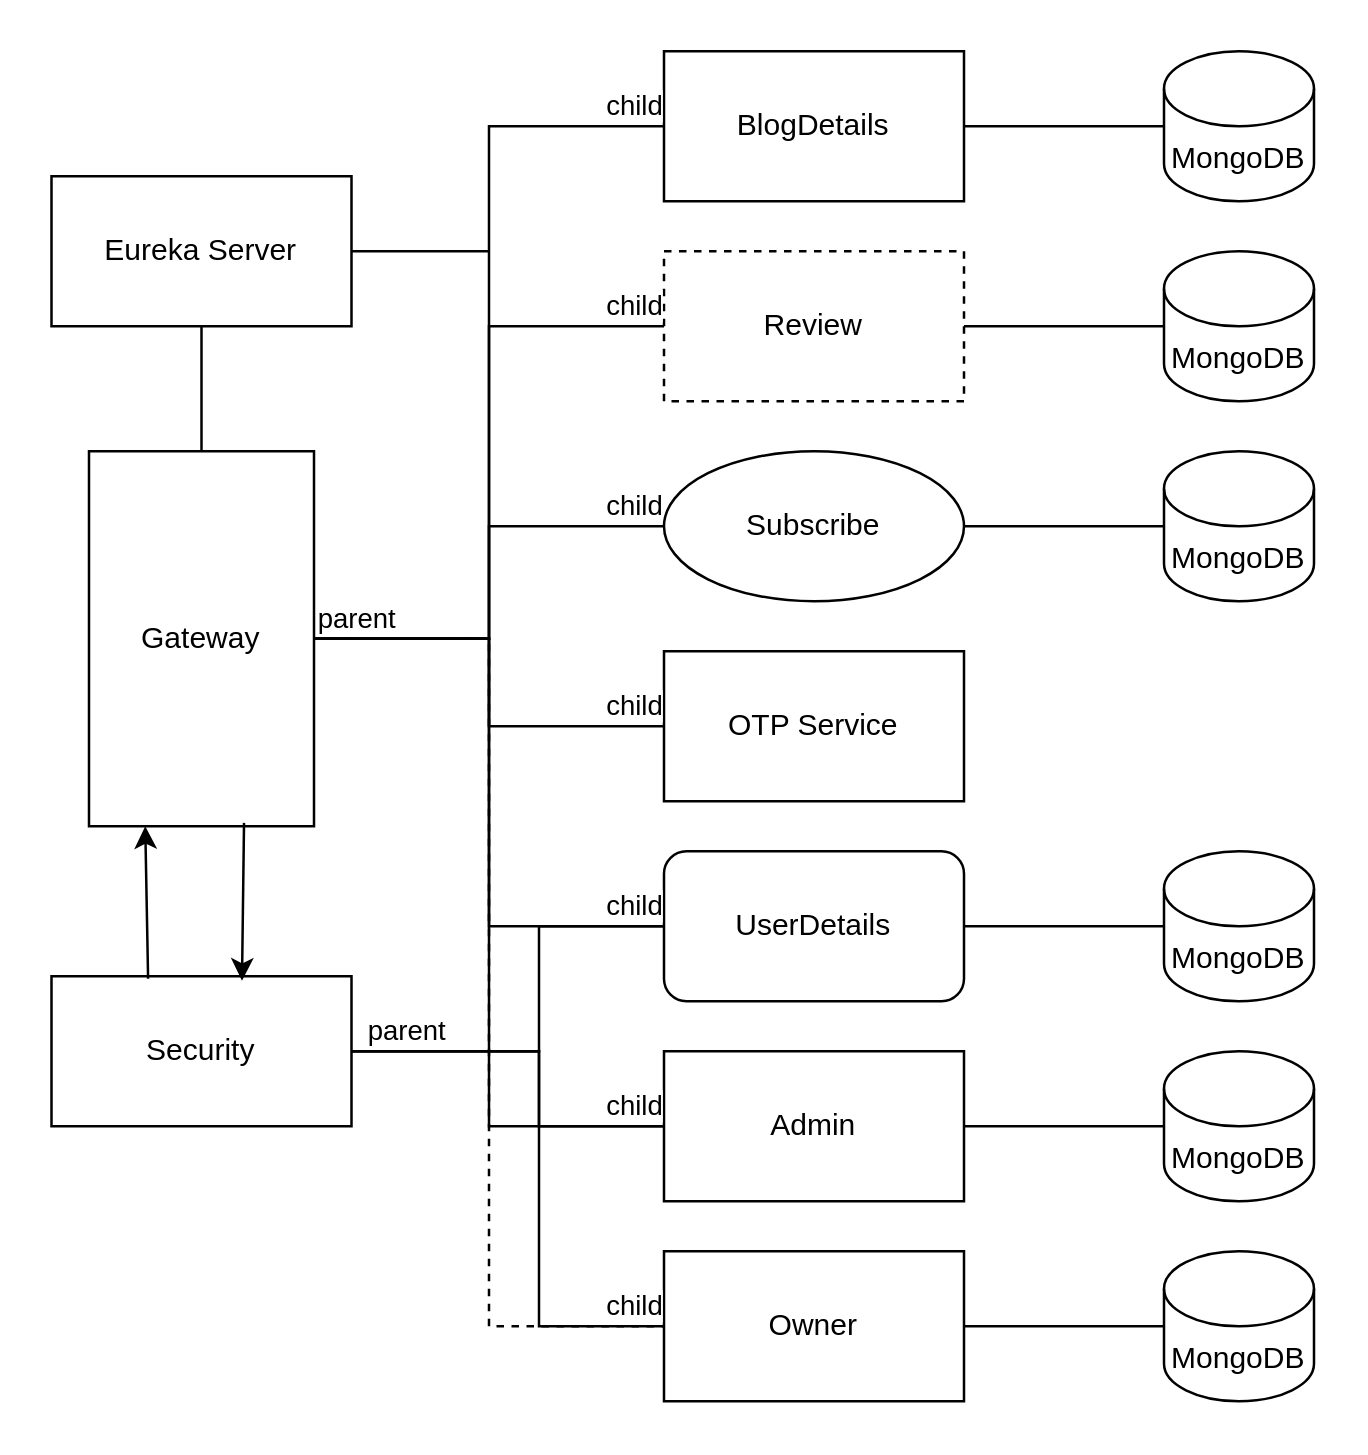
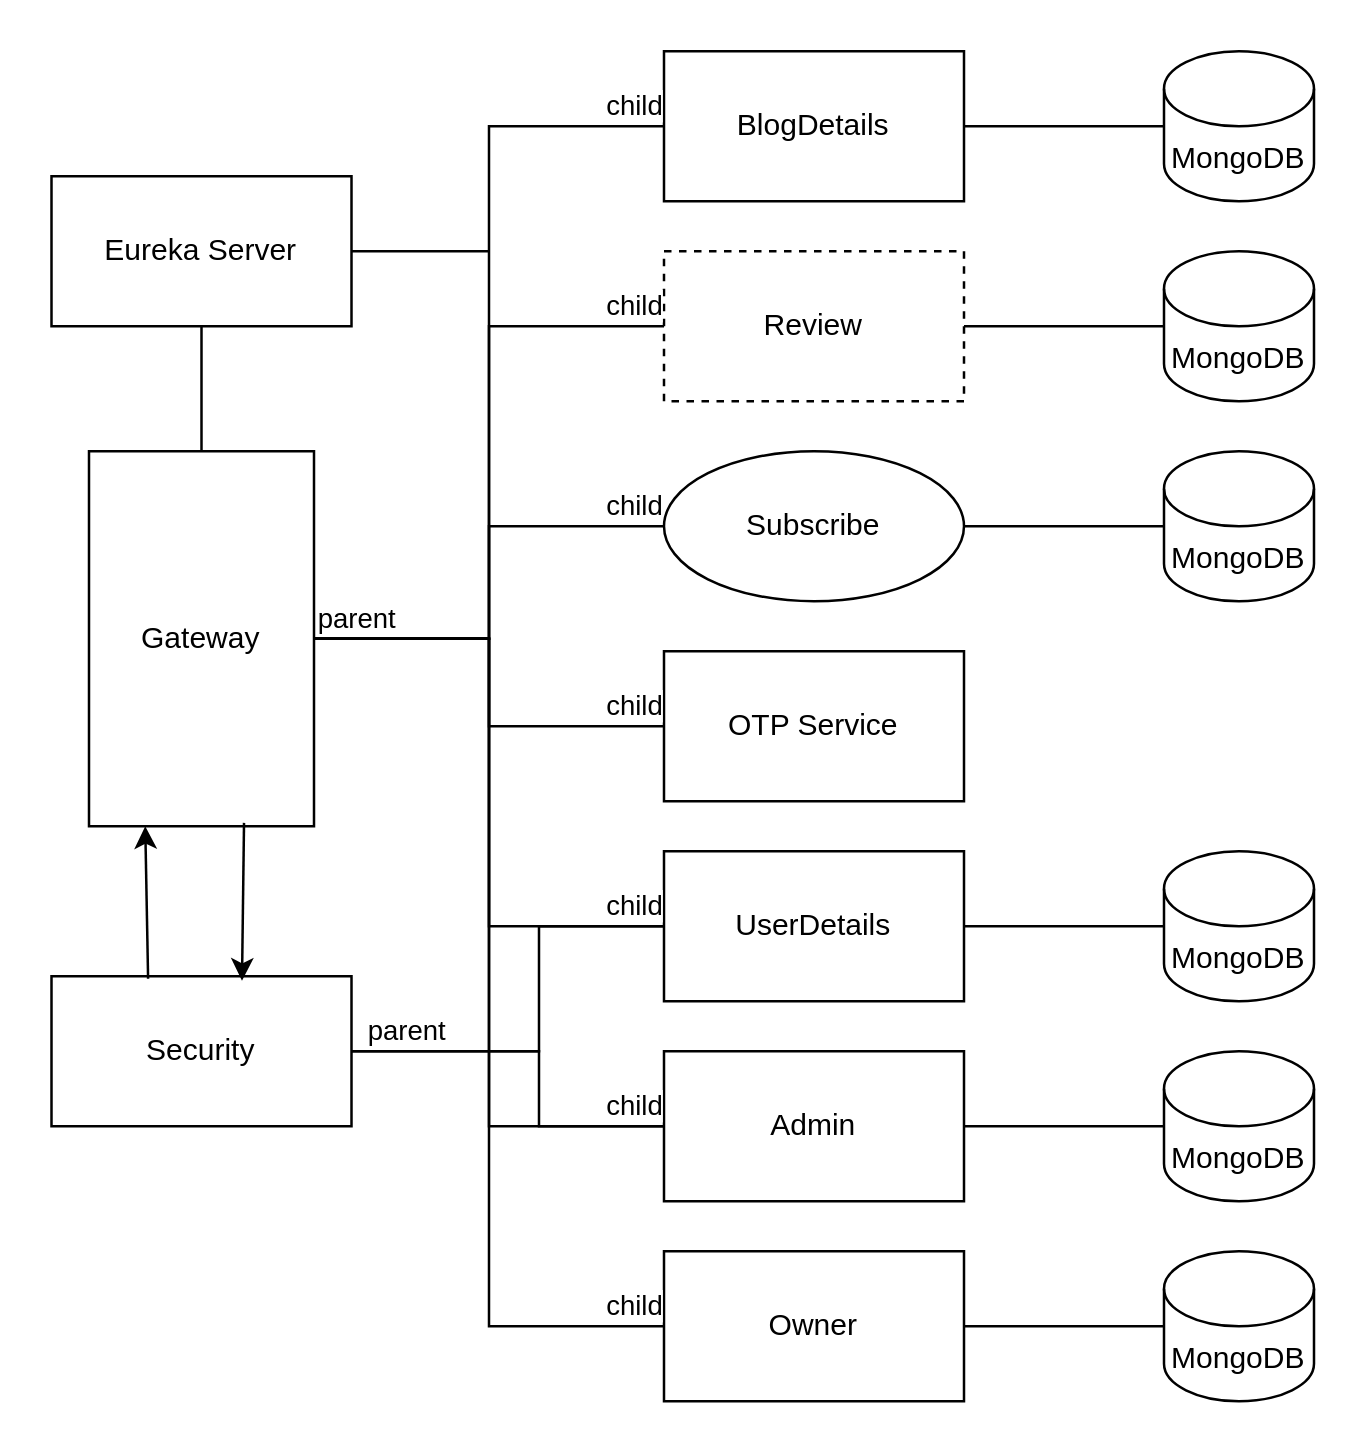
  <mxCell id="0" />
  <mxCell id="1" parent="0" />
  <mxCell id="2" value="Gateway" style="rounded=0;whiteSpace=wrap;html=1;" vertex="1" parent="1"><mxGeometry x="35" y="180" width="90" height="150" as="geometry" /></mxCell>
  <mxCell id="3" value="Eureka Server" style="rounded=0;whiteSpace=wrap;html=1;" vertex="1" parent="1"><mxGeometry x="20" y="70" width="120" height="60" as="geometry" /></mxCell>
  <mxCell id="4" value="Security" style="rounded=0;whiteSpace=wrap;html=1;" vertex="1" parent="1"><mxGeometry x="20" y="390" width="120" height="60" as="geometry" /></mxCell>
  <mxCell id="5" value="BlogDetails" style="rounded=0;whiteSpace=wrap;html=1;" vertex="1" parent="1"><mxGeometry x="265" y="20" width="120" height="60" as="geometry" /></mxCell>
  <mxCell id="6" value="Subscribe" style="ellipse;whiteSpace=wrap;html=1;" vertex="1" parent="1"><mxGeometry x="265" y="180" width="120" height="60" as="geometry" /></mxCell>
  <mxCell id="7" value="OTP Service" style="rounded=0;whiteSpace=wrap;html=1;" vertex="1" parent="1"><mxGeometry x="265" y="260" width="120" height="60" as="geometry" /></mxCell>
- <mxCell id="8" value="UserDetails" style="whiteSpace=wrap;html=1;rounded=1;" vertex="1" parent="1"><mxGeometry x="265" y="340" width="120" height="60" as="geometry" /></mxCell>
+ <mxCell id="8" value="UserDetails" style="rounded=0;whiteSpace=wrap;html=1;" vertex="1" parent="1"><mxGeometry x="265" y="340" width="120" height="60" as="geometry" /></mxCell>
  <mxCell id="9" value="Admin" style="rounded=0;whiteSpace=wrap;html=1;" vertex="1" parent="1"><mxGeometry x="265" y="420" width="120" height="60" as="geometry" /></mxCell>
  <mxCell id="10" value="Owner" style="rounded=0;whiteSpace=wrap;html=1;" vertex="1" parent="1"><mxGeometry x="265" y="500" width="120" height="60" as="geometry" /></mxCell>
  <mxCell id="11" value="Review" style="rounded=0;whiteSpace=wrap;html=1;dashed=1;" vertex="1" parent="1"><mxGeometry x="265" y="100" width="120" height="60" as="geometry" /></mxCell>
  <mxCell id="12" value="MongoDB" style="shape=cylinder3;whiteSpace=wrap;html=1;boundedLbl=1;backgroundOutline=1;size=15;" vertex="1" parent="1"><mxGeometry x="465" y="20" width="60" height="60" as="geometry" /></mxCell>
  <mxCell id="13" value="MongoDB" style="shape=cylinder3;whiteSpace=wrap;html=1;boundedLbl=1;backgroundOutline=1;size=15;" vertex="1" parent="1"><mxGeometry x="465" y="100" width="60" height="60" as="geometry" /></mxCell>
  <mxCell id="14" value="MongoDB" style="shape=cylinder3;whiteSpace=wrap;html=1;boundedLbl=1;backgroundOutline=1;size=15;" vertex="1" parent="1"><mxGeometry x="465" y="180" width="60" height="60" as="geometry" /></mxCell>
  <mxCell id="15" value="MongoDB" style="shape=cylinder3;whiteSpace=wrap;html=1;boundedLbl=1;backgroundOutline=1;size=15;" vertex="1" parent="1"><mxGeometry x="465" y="340" width="60" height="60" as="geometry" /></mxCell>
  <mxCell id="16" value="MongoDB" style="shape=cylinder3;whiteSpace=wrap;html=1;boundedLbl=1;backgroundOutline=1;size=15;" vertex="1" parent="1"><mxGeometry x="465" y="420" width="60" height="60" as="geometry" /></mxCell>
  <mxCell id="17" value="MongoDB" style="shape=cylinder3;whiteSpace=wrap;html=1;boundedLbl=1;backgroundOutline=1;size=15;" vertex="1" parent="1"><mxGeometry x="465" y="500" width="60" height="60" as="geometry" /></mxCell>
  <mxCell id="18" value="" style="endArrow=none;html=1;edgeStyle=orthogonalEdgeStyle;rounded=0;exitX=1;exitY=0.5;exitDx=0;exitDy=0;entryX=0;entryY=0.5;entryDx=0;entryDy=0;" edge="1" parent="1" source="2" target="7"><mxGeometry relative="1" as="geometry"><mxPoint x="145" y="254.5" as="sourcePoint" /><mxPoint x="305" y="254.5" as="targetPoint" /></mxGeometry></mxCell>
  <mxCell id="19" value="parent" style="edgeLabel;resizable=0;html=1;align=left;verticalAlign=bottom;" connectable="0" vertex="1" parent="18"><mxGeometry x="-1" relative="1" as="geometry" /></mxCell>
  <mxCell id="20" value="child" style="edgeLabel;resizable=0;html=1;align=right;verticalAlign=bottom;" connectable="0" vertex="1" parent="18"><mxGeometry x="1" relative="1" as="geometry" /></mxCell>
  <mxCell id="21" value="" style="endArrow=none;html=1;edgeStyle=orthogonalEdgeStyle;rounded=0;entryX=0;entryY=0.5;entryDx=0;entryDy=0;exitX=1;exitY=0.5;exitDx=0;exitDy=0;" edge="1" parent="1" source="2" target="6"><mxGeometry relative="1" as="geometry"><mxPoint x="75" y="220" as="sourcePoint" /><mxPoint x="235" y="220" as="targetPoint" /></mxGeometry></mxCell>
  <mxCell id="22" value="child" style="edgeLabel;resizable=0;html=1;align=right;verticalAlign=bottom;" connectable="0" vertex="1" parent="21"><mxGeometry x="1" relative="1" as="geometry" /></mxCell>
  <mxCell id="23" value="" style="endArrow=none;html=1;edgeStyle=orthogonalEdgeStyle;rounded=0;entryX=0;entryY=0.5;entryDx=0;entryDy=0;exitX=1;exitY=0.5;exitDx=0;exitDy=0;" edge="1" parent="1" source="2" target="11"><mxGeometry relative="1" as="geometry"><mxPoint x="65" y="170" as="sourcePoint" /><mxPoint x="225" y="170" as="targetPoint" /></mxGeometry></mxCell>
  <mxCell id="24" value="child" style="edgeLabel;resizable=0;html=1;align=right;verticalAlign=bottom;" connectable="0" vertex="1" parent="23"><mxGeometry x="1" relative="1" as="geometry" /></mxCell>
  <mxCell id="25" value="" style="endArrow=none;html=1;edgeStyle=orthogonalEdgeStyle;rounded=0;entryX=0;entryY=0.5;entryDx=0;entryDy=0;exitX=1;exitY=0.5;exitDx=0;exitDy=0;" edge="1" parent="1" source="2" target="5"><mxGeometry relative="1" as="geometry"><mxPoint x="65" y="159" as="sourcePoint" /><mxPoint x="225" y="159" as="targetPoint" /></mxGeometry></mxCell>
  <mxCell id="26" value="child" style="edgeLabel;resizable=0;html=1;align=right;verticalAlign=bottom;" connectable="0" vertex="1" parent="25"><mxGeometry x="1" relative="1" as="geometry" /></mxCell>
  <mxCell id="27" value="" style="endArrow=none;html=1;edgeStyle=orthogonalEdgeStyle;rounded=0;entryX=0;entryY=0.5;entryDx=0;entryDy=0;exitX=1;exitY=0.5;exitDx=0;exitDy=0;" edge="1" parent="1" source="2" target="8"><mxGeometry relative="1" as="geometry"><mxPoint x="85" y="369.5" as="sourcePoint" /><mxPoint x="245" y="369.5" as="targetPoint" /></mxGeometry></mxCell>
  <mxCell id="28" value="child" style="edgeLabel;resizable=0;html=1;align=right;verticalAlign=bottom;" connectable="0" vertex="1" parent="27"><mxGeometry x="1" relative="1" as="geometry" /></mxCell>
  <mxCell id="29" value="" style="endArrow=none;html=1;edgeStyle=orthogonalEdgeStyle;rounded=0;entryX=0;entryY=0.5;entryDx=0;entryDy=0;exitX=1;exitY=0.5;exitDx=0;exitDy=0;" edge="1" parent="1" source="2" target="9"><mxGeometry relative="1" as="geometry"><mxPoint x="55" y="380" as="sourcePoint" /><mxPoint x="215" y="380" as="targetPoint" /></mxGeometry></mxCell>
  <mxCell id="30" value="child" style="edgeLabel;resizable=0;html=1;align=right;verticalAlign=bottom;" connectable="0" vertex="1" parent="29"><mxGeometry x="1" relative="1" as="geometry" /></mxCell>
- <mxCell id="31" value="" style="endArrow=none;html=1;edgeStyle=orthogonalEdgeStyle;rounded=0;entryX=0;entryY=0.5;entryDx=0;entryDy=0;exitX=1;exitY=0.5;exitDx=0;exitDy=0;dashed=1;" edge="1" parent="1" source="2" target="10"><mxGeometry relative="1" as="geometry"><mxPoint x="75" y="369.5" as="sourcePoint" /><mxPoint x="235" y="369.5" as="targetPoint" /></mxGeometry></mxCell>
+ <mxCell id="31" value="" style="endArrow=none;html=1;edgeStyle=orthogonalEdgeStyle;rounded=0;entryX=0;entryY=0.5;entryDx=0;entryDy=0;exitX=1;exitY=0.5;exitDx=0;exitDy=0;" edge="1" parent="1" source="2" target="10"><mxGeometry relative="1" as="geometry"><mxPoint x="75" y="369.5" as="sourcePoint" /><mxPoint x="235" y="369.5" as="targetPoint" /></mxGeometry></mxCell>
  <mxCell id="32" value="child" style="edgeLabel;resizable=0;html=1;align=right;verticalAlign=bottom;" connectable="0" vertex="1" parent="31"><mxGeometry x="1" relative="1" as="geometry" /></mxCell>
  <mxCell id="33" value="" style="endArrow=none;html=1;edgeStyle=orthogonalEdgeStyle;rounded=0;entryX=0;entryY=0.5;entryDx=0;entryDy=0;entryPerimeter=0;exitX=1;exitY=0.5;exitDx=0;exitDy=0;" edge="1" parent="1" source="8" target="15"><mxGeometry relative="1" as="geometry"><mxPoint x="315" y="290" as="sourcePoint" /><mxPoint x="475" y="290" as="targetPoint" /></mxGeometry></mxCell>
  <mxCell id="34" value="" style="endArrow=none;html=1;edgeStyle=orthogonalEdgeStyle;rounded=0;exitX=1;exitY=0.5;exitDx=0;exitDy=0;entryX=0;entryY=0.5;entryDx=0;entryDy=0;entryPerimeter=0;" edge="1" parent="1" source="9" target="16"><mxGeometry relative="1" as="geometry"><mxPoint x="405" y="330" as="sourcePoint" /><mxPoint x="565" y="330" as="targetPoint" /></mxGeometry></mxCell>
  <mxCell id="35" value="" style="endArrow=none;html=1;edgeStyle=orthogonalEdgeStyle;rounded=0;exitX=1;exitY=0.5;exitDx=0;exitDy=0;entryX=0;entryY=0.5;entryDx=0;entryDy=0;entryPerimeter=0;" edge="1" parent="1" source="10" target="17"><mxGeometry relative="1" as="geometry"><mxPoint x="425" y="490" as="sourcePoint" /><mxPoint x="585" y="490" as="targetPoint" /></mxGeometry></mxCell>
  <mxCell id="36" value="" style="endArrow=none;html=1;edgeStyle=orthogonalEdgeStyle;rounded=0;entryX=0;entryY=0.5;entryDx=0;entryDy=0;entryPerimeter=0;exitX=1;exitY=0.5;exitDx=0;exitDy=0;" edge="1" parent="1" source="6" target="14"><mxGeometry relative="1" as="geometry"><mxPoint x="415" y="270" as="sourcePoint" /><mxPoint x="575" y="270" as="targetPoint" /></mxGeometry></mxCell>
  <mxCell id="37" value="" style="endArrow=none;html=1;edgeStyle=orthogonalEdgeStyle;rounded=0;exitX=1;exitY=0.5;exitDx=0;exitDy=0;entryX=0;entryY=0.5;entryDx=0;entryDy=0;entryPerimeter=0;" edge="1" parent="1" source="11" target="13"><mxGeometry relative="1" as="geometry"><mxPoint x="400" y="170" as="sourcePoint" /><mxPoint x="560" y="170" as="targetPoint" /></mxGeometry></mxCell>
  <mxCell id="38" value="" style="endArrow=none;html=1;edgeStyle=orthogonalEdgeStyle;rounded=0;entryX=0;entryY=0.5;entryDx=0;entryDy=0;entryPerimeter=0;exitX=1;exitY=0.5;exitDx=0;exitDy=0;" edge="1" parent="1" source="5" target="12"><mxGeometry relative="1" as="geometry"><mxPoint x="400" y="90" as="sourcePoint" /><mxPoint x="560" y="90" as="targetPoint" /></mxGeometry></mxCell>
  <mxCell id="39" value="" style="endArrow=classic;html=1;rounded=0;entryX=0.25;entryY=1;entryDx=0;entryDy=0;exitX=0.322;exitY=0.017;exitDx=0;exitDy=0;exitPerimeter=0;" edge="1" parent="1" source="4" target="2"><mxGeometry width="50" height="50" relative="1" as="geometry"><mxPoint x="375" y="320" as="sourcePoint" /><mxPoint x="65" y="340" as="targetPoint" /></mxGeometry></mxCell>
  <mxCell id="40" value="" style="endArrow=classic;html=1;rounded=0;entryX=0.635;entryY=0.03;entryDx=0;entryDy=0;entryPerimeter=0;exitX=0.689;exitY=0.991;exitDx=0;exitDy=0;exitPerimeter=0;" edge="1" parent="1" source="2" target="4"><mxGeometry width="50" height="50" relative="1" as="geometry"><mxPoint x="100" y="370" as="sourcePoint" /><mxPoint x="140" y="320" as="targetPoint" /></mxGeometry></mxCell>
  <mxCell id="41" value="" style="endArrow=none;html=1;edgeStyle=orthogonalEdgeStyle;rounded=0;exitX=0.5;exitY=1;exitDx=0;exitDy=0;entryX=0.5;entryY=0;entryDx=0;entryDy=0;" edge="1" parent="1" source="3" target="2"><mxGeometry relative="1" as="geometry"><mxPoint x="125" y="159" as="sourcePoint" /><mxPoint x="285" y="159" as="targetPoint" /></mxGeometry></mxCell>
  <mxCell id="42" value="" style="endArrow=none;html=1;rounded=0;exitX=1;exitY=0.5;exitDx=0;exitDy=0;" edge="1" parent="1" source="3"><mxGeometry relative="1" as="geometry"><mxPoint x="55" y="159" as="sourcePoint" /><mxPoint x="195" y="100" as="targetPoint" /></mxGeometry></mxCell>
  <mxCell id="43" value="" style="endArrow=none;html=1;edgeStyle=orthogonalEdgeStyle;rounded=0;entryX=0;entryY=0.5;entryDx=0;entryDy=0;exitX=1;exitY=0.5;exitDx=0;exitDy=0;" edge="1" parent="1" source="4" target="8"><mxGeometry relative="1" as="geometry"><mxPoint x="20" y="500" as="sourcePoint" /><mxPoint x="180" y="500" as="targetPoint" /><Array as="points"><mxPoint x="215" y="420" /><mxPoint x="215" y="370" /></Array></mxGeometry></mxCell>
  <mxCell id="44" value="parent" style="edgeLabel;resizable=0;html=1;align=left;verticalAlign=bottom;" connectable="0" vertex="1" parent="43"><mxGeometry x="-1" relative="1" as="geometry"><mxPoint x="5" as="offset" /></mxGeometry></mxCell>
  <mxCell id="45" value="" style="endArrow=none;html=1;edgeStyle=orthogonalEdgeStyle;rounded=0;entryX=0;entryY=0.5;entryDx=0;entryDy=0;exitX=1;exitY=0.5;exitDx=0;exitDy=0;" edge="1" parent="1" source="4" target="9"><mxGeometry relative="1" as="geometry"><mxPoint x="0" y="529.38" as="sourcePoint" /><mxPoint x="160" y="529.38" as="targetPoint" /><Array as="points"><mxPoint x="215" y="420" /><mxPoint x="215" y="450" /></Array></mxGeometry></mxCell>
- <mxCell id="46" value="" style="endArrow=none;html=1;edgeStyle=orthogonalEdgeStyle;rounded=0;entryX=0;entryY=0.5;entryDx=0;entryDy=0;exitX=1;exitY=0.5;exitDx=0;exitDy=0;" edge="1" parent="1" source="4" target="10"><mxGeometry relative="1" as="geometry"><mxPoint x="5" y="520" as="sourcePoint" /><mxPoint x="165" y="520" as="targetPoint" /><Array as="points"><mxPoint x="215" y="420" /><mxPoint x="215" y="530" /></Array></mxGeometry></mxCell>
